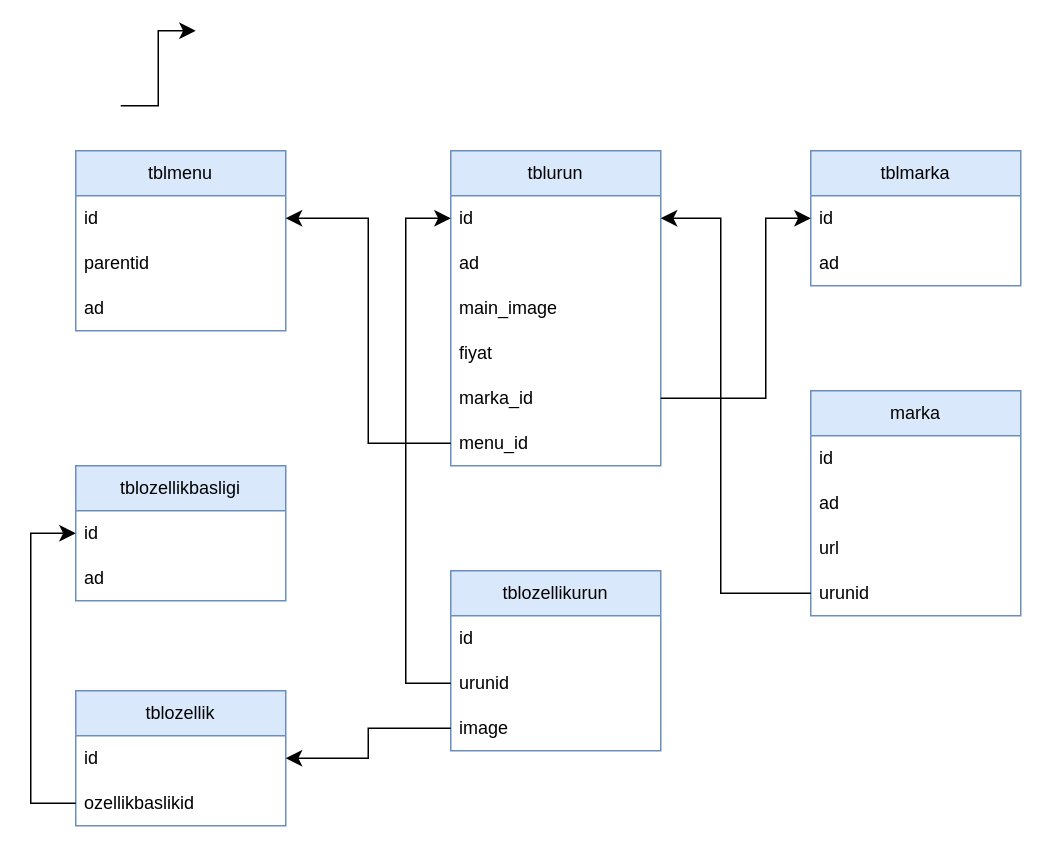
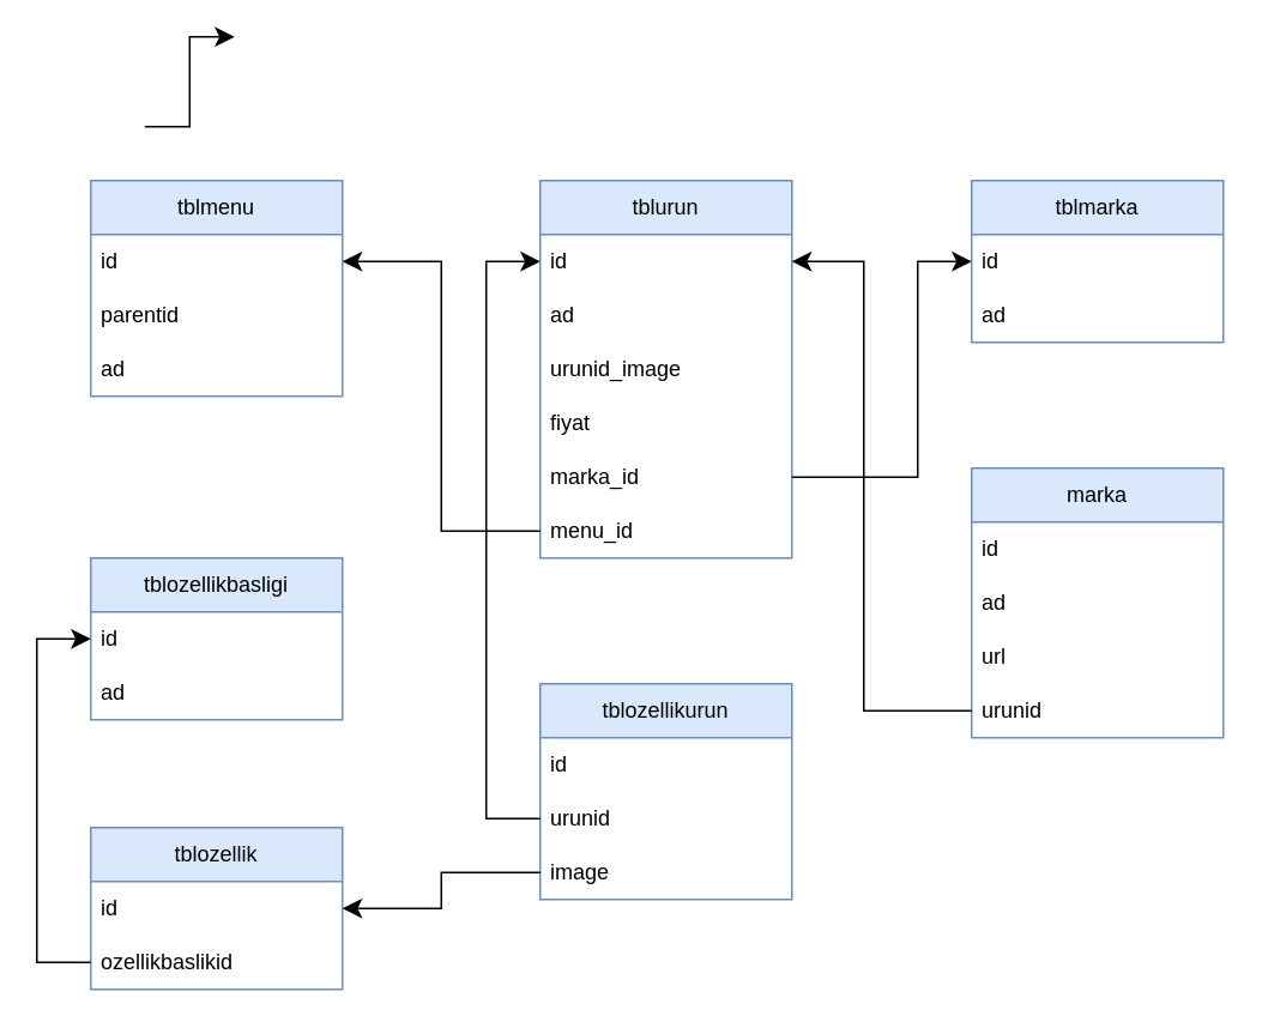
  <mxCell id="0" />
  <mxCell id="1" parent="0" />
  <mxCell id="2" value="tblmenu" style="swimlane;fontStyle=0;childLayout=stackLayout;horizontal=1;startSize=30;horizontalStack=0;resizeParent=1;resizeParentMax=0;resizeLast=0;collapsible=1;marginBottom=0;whiteSpace=wrap;html=1;swimlaneFillColor=none;fillColor=#dae8fc;strokeColor=#6c8ebf;" vertex="1" parent="1"><mxGeometry x="50" y="100" width="140" height="120" as="geometry" /></mxCell>
  <mxCell id="3" value="id" style="text;strokeColor=none;fillColor=none;align=left;verticalAlign=middle;spacingLeft=4;spacingRight=4;overflow=hidden;points=[[0,0.5],[1,0.5]];portConstraint=eastwest;rotatable=0;whiteSpace=wrap;html=1;" vertex="1" parent="2"><mxGeometry y="30" width="140" height="30" as="geometry" /></mxCell>
  <mxCell id="4" value="parentid" style="text;strokeColor=none;fillColor=none;align=left;verticalAlign=middle;spacingLeft=4;spacingRight=4;overflow=hidden;points=[[0,0.5],[1,0.5]];portConstraint=eastwest;rotatable=0;whiteSpace=wrap;html=1;" vertex="1" parent="2"><mxGeometry y="60" width="140" height="30" as="geometry" /></mxCell>
  <mxCell id="5" value="ad" style="text;strokeColor=none;fillColor=none;align=left;verticalAlign=middle;spacingLeft=4;spacingRight=4;overflow=hidden;points=[[0,0.5],[1,0.5]];portConstraint=eastwest;rotatable=0;whiteSpace=wrap;html=1;" vertex="1" parent="2"><mxGeometry y="90" width="140" height="30" as="geometry" /></mxCell>
  <mxCell id="6" value="" style="edgeStyle=elbowEdgeStyle;elbow=horizontal;endArrow=classic;html=1;curved=0;rounded=0;endSize=8;startSize=8;fontSize=12;" edge="1" parent="1"><mxGeometry width="50" height="50" relative="1" as="geometry"><mxPoint x="80" as="sourcePoint" y="70" /><mxPoint x="130" y="20" as="targetPoint" /></mxGeometry></mxCell>
  <mxCell id="7" value="tblurun" style="swimlane;fontStyle=0;childLayout=stackLayout;horizontal=1;startSize=30;horizontalStack=0;resizeParent=1;resizeParentMax=0;resizeLast=0;collapsible=1;marginBottom=0;whiteSpace=wrap;html=1;fillColor=#dae8fc;strokeColor=#6c8ebf;" vertex="1" parent="1"><mxGeometry x="300" y="100" width="140" height="210" as="geometry" /></mxCell>
  <mxCell id="8" value="id" style="text;strokeColor=none;fillColor=none;align=left;verticalAlign=middle;spacingLeft=4;spacingRight=4;overflow=hidden;points=[[0,0.5],[1,0.5]];portConstraint=eastwest;rotatable=0;whiteSpace=wrap;html=1;" vertex="1" parent="7"><mxGeometry y="30" width="140" height="30" as="geometry" /></mxCell>
  <mxCell id="9" value="ad" style="text;strokeColor=none;fillColor=none;align=left;verticalAlign=middle;spacingLeft=4;spacingRight=4;overflow=hidden;points=[[0,0.5],[1,0.5]];portConstraint=eastwest;rotatable=0;whiteSpace=wrap;html=1;" vertex="1" parent="7"><mxGeometry y="60" width="140" height="30" as="geometry" /></mxCell>
- <mxCell id="10" value="main_image" style="text;strokeColor=none;fillColor=none;align=left;verticalAlign=middle;spacingLeft=4;spacingRight=4;overflow=hidden;points=[[0,0.5],[1,0.5]];portConstraint=eastwest;rotatable=0;whiteSpace=wrap;html=1;" vertex="1" parent="7"><mxGeometry y="90" width="140" height="30" as="geometry" /></mxCell>
+ <mxCell id="10" value="urunid_image" style="text;strokeColor=none;fillColor=none;align=left;verticalAlign=middle;spacingLeft=4;spacingRight=4;overflow=hidden;points=[[0,0.5],[1,0.5]];portConstraint=eastwest;rotatable=0;whiteSpace=wrap;html=1;" vertex="1" parent="7"><mxGeometry y="90" width="140" height="30" as="geometry" /></mxCell>
  <mxCell id="11" value="fiyat" style="text;strokeColor=none;fillColor=none;align=left;verticalAlign=middle;spacingLeft=4;spacingRight=4;overflow=hidden;points=[[0,0.5],[1,0.5]];portConstraint=eastwest;rotatable=0;whiteSpace=wrap;html=1;" vertex="1" parent="7"><mxGeometry y="120" width="140" height="30" as="geometry" /></mxCell>
  <mxCell id="12" value="marka_id" style="text;strokeColor=none;fillColor=none;align=left;verticalAlign=middle;spacingLeft=4;spacingRight=4;overflow=hidden;points=[[0,0.5],[1,0.5]];portConstraint=eastwest;rotatable=0;whiteSpace=wrap;html=1;" vertex="1" parent="7"><mxGeometry y="150" width="140" height="30" as="geometry" /></mxCell>
  <mxCell id="13" value="menu_id" style="text;strokeColor=none;fillColor=none;align=left;verticalAlign=middle;spacingLeft=4;spacingRight=4;overflow=hidden;points=[[0,0.5],[1,0.5]];portConstraint=eastwest;rotatable=0;whiteSpace=wrap;html=1;" vertex="1" parent="7"><mxGeometry y="180" width="140" height="30" as="geometry" /></mxCell>
  <mxCell id="14" value="tblozellikbasligi" style="swimlane;fontStyle=0;childLayout=stackLayout;horizontal=1;startSize=30;horizontalStack=0;resizeParent=1;resizeParentMax=0;resizeLast=0;collapsible=1;marginBottom=0;whiteSpace=wrap;html=1;fillColor=#dae8fc;strokeColor=#6c8ebf;" vertex="1" parent="1"><mxGeometry x="50" y="310" width="140" height="90" as="geometry" /></mxCell>
  <mxCell id="15" value="id" style="text;strokeColor=none;fillColor=none;align=left;verticalAlign=middle;spacingLeft=4;spacingRight=4;overflow=hidden;points=[[0,0.5],[1,0.5]];portConstraint=eastwest;rotatable=0;whiteSpace=wrap;html=1;" vertex="1" parent="14"><mxGeometry y="30" width="140" height="30" as="geometry" /></mxCell>
  <mxCell id="16" value="ad" style="text;strokeColor=none;fillColor=none;align=left;verticalAlign=middle;spacingLeft=4;spacingRight=4;overflow=hidden;points=[[0,0.5],[1,0.5]];portConstraint=eastwest;rotatable=0;whiteSpace=wrap;html=1;" vertex="1" parent="14"><mxGeometry y="60" width="140" height="30" as="geometry" /></mxCell>
  <mxCell id="17" value="tblozellik" style="swimlane;fontStyle=0;childLayout=stackLayout;horizontal=1;startSize=30;horizontalStack=0;resizeParent=1;resizeParentMax=0;resizeLast=0;collapsible=1;marginBottom=0;whiteSpace=wrap;html=1;fillColor=#dae8fc;strokeColor=#6c8ebf;" vertex="1" parent="1"><mxGeometry x="50" y="460" width="140" height="90" as="geometry" /></mxCell>
  <mxCell id="18" value="id" style="text;strokeColor=none;fillColor=none;align=left;verticalAlign=middle;spacingLeft=4;spacingRight=4;overflow=hidden;points=[[0,0.5],[1,0.5]];portConstraint=eastwest;rotatable=0;whiteSpace=wrap;html=1;" vertex="1" parent="17"><mxGeometry y="30" width="140" height="30" as="geometry" /></mxCell>
  <mxCell id="19" value="ozellikbaslikid" style="text;strokeColor=none;fillColor=none;align=left;verticalAlign=middle;spacingLeft=4;spacingRight=4;overflow=hidden;points=[[0,0.5],[1,0.5]];portConstraint=eastwest;rotatable=0;whiteSpace=wrap;html=1;" vertex="1" parent="17"><mxGeometry y="60" width="140" height="30" as="geometry" /></mxCell>
  <mxCell id="20" value="tblozellikurun" style="swimlane;fontStyle=0;childLayout=stackLayout;horizontal=1;startSize=30;horizontalStack=0;resizeParent=1;resizeParentMax=0;resizeLast=0;collapsible=1;marginBottom=0;whiteSpace=wrap;html=1;fillColor=#dae8fc;strokeColor=#6c8ebf;" vertex="1" parent="1"><mxGeometry x="300" y="380" width="140" height="120" as="geometry" /></mxCell>
  <mxCell id="21" value="id" style="text;strokeColor=none;fillColor=none;align=left;verticalAlign=middle;spacingLeft=4;spacingRight=4;overflow=hidden;points=[[0,0.5],[1,0.5]];portConstraint=eastwest;rotatable=0;whiteSpace=wrap;html=1;" vertex="1" parent="20"><mxGeometry y="30" width="140" height="30" as="geometry" /></mxCell>
  <mxCell id="22" value="urunid" style="text;strokeColor=none;fillColor=none;align=left;verticalAlign=middle;spacingLeft=4;spacingRight=4;overflow=hidden;points=[[0,0.5],[1,0.5]];portConstraint=eastwest;rotatable=0;whiteSpace=wrap;html=1;" vertex="1" parent="20"><mxGeometry y="60" width="140" height="30" as="geometry" /></mxCell>
  <mxCell id="23" value="image" style="text;strokeColor=none;fillColor=none;align=left;verticalAlign=middle;spacingLeft=4;spacingRight=4;overflow=hidden;points=[[0,0.5],[1,0.5]];portConstraint=eastwest;rotatable=0;whiteSpace=wrap;html=1;" vertex="1" parent="20"><mxGeometry y="90" width="140" height="30" as="geometry" /></mxCell>
  <mxCell id="24" value="tblmarka" style="swimlane;fontStyle=0;childLayout=stackLayout;horizontal=1;startSize=30;horizontalStack=0;resizeParent=1;resizeParentMax=0;resizeLast=0;collapsible=1;marginBottom=0;whiteSpace=wrap;html=1;fillColor=#dae8fc;strokeColor=#6c8ebf;" vertex="1" parent="1"><mxGeometry x="540" y="100" width="140" height="90" as="geometry" /></mxCell>
  <mxCell id="25" value="id" style="text;strokeColor=none;fillColor=none;align=left;verticalAlign=middle;spacingLeft=4;spacingRight=4;overflow=hidden;points=[[0,0.5],[1,0.5]];portConstraint=eastwest;rotatable=0;whiteSpace=wrap;html=1;" vertex="1" parent="24"><mxGeometry y="30" width="140" height="30" as="geometry" /></mxCell>
  <mxCell id="26" value="ad" style="text;strokeColor=none;fillColor=none;align=left;verticalAlign=middle;spacingLeft=4;spacingRight=4;overflow=hidden;points=[[0,0.5],[1,0.5]];portConstraint=eastwest;rotatable=0;whiteSpace=wrap;html=1;" vertex="1" parent="24"><mxGeometry y="60" width="140" height="30" as="geometry" /></mxCell>
  <mxCell id="27" value="marka" style="swimlane;fontStyle=0;childLayout=stackLayout;horizontal=1;startSize=30;horizontalStack=0;resizeParent=1;resizeParentMax=0;resizeLast=0;collapsible=1;marginBottom=0;whiteSpace=wrap;html=1;fillColor=#dae8fc;strokeColor=#6c8ebf;" vertex="1" parent="1"><mxGeometry x="540" y="260" width="140" height="150" as="geometry" /></mxCell>
  <mxCell id="28" value="id" style="text;strokeColor=none;fillColor=none;align=left;verticalAlign=middle;spacingLeft=4;spacingRight=4;overflow=hidden;points=[[0,0.5],[1,0.5]];portConstraint=eastwest;rotatable=0;whiteSpace=wrap;html=1;" vertex="1" parent="27"><mxGeometry y="30" width="140" height="30" as="geometry" /></mxCell>
  <mxCell id="29" value="ad" style="text;strokeColor=none;fillColor=none;align=left;verticalAlign=middle;spacingLeft=4;spacingRight=4;overflow=hidden;points=[[0,0.5],[1,0.5]];portConstraint=eastwest;rotatable=0;whiteSpace=wrap;html=1;" vertex="1" parent="27"><mxGeometry y="60" width="140" height="30" as="geometry" /></mxCell>
  <mxCell id="30" value="url" style="text;strokeColor=none;fillColor=none;align=left;verticalAlign=middle;spacingLeft=4;spacingRight=4;overflow=hidden;points=[[0,0.5],[1,0.5]];portConstraint=eastwest;rotatable=0;whiteSpace=wrap;html=1;" vertex="1" parent="27"><mxGeometry y="90" width="140" height="30" as="geometry" /></mxCell>
  <mxCell id="31" value="urunid" style="text;strokeColor=none;fillColor=none;align=left;verticalAlign=middle;spacingLeft=4;spacingRight=4;overflow=hidden;points=[[0,0.5],[1,0.5]];portConstraint=eastwest;rotatable=0;whiteSpace=wrap;html=1;" vertex="1" parent="27"><mxGeometry y="120" width="140" height="30" as="geometry" /></mxCell>
  <mxCell id="32" value="" style="edgeStyle=elbowEdgeStyle;elbow=horizontal;endArrow=classic;html=1;curved=0;rounded=0;endSize=8;startSize=8;fontSize=12;exitX=0;exitY=0.5;exitDx=0;exitDy=0;entryX=1;entryY=0.5;entryDx=0;entryDy=0;" edge="1" parent="1" source="13" target="3"><mxGeometry width="50" height="50" relative="1" as="geometry"><mxPoint x="230" y="100" as="sourcePoint" /><mxPoint x="280" y="50" as="targetPoint" /></mxGeometry></mxCell>
  <mxCell id="33" value="" style="edgeStyle=elbowEdgeStyle;elbow=horizontal;endArrow=classic;html=1;curved=0;rounded=0;endSize=8;startSize=8;fontSize=12;exitX=0;exitY=0.5;exitDx=0;exitDy=0;entryX=0;entryY=0.5;entryDx=0;entryDy=0;" edge="1" parent="1" source="22" target="8"><mxGeometry width="50" height="50" relative="1" as="geometry"><mxPoint x="230" as="sourcePoint" y="70" /><mxPoint x="280" y="20" as="targetPoint" /><Array as="points"><mxPoint x="270" y="300" /></Array></mxGeometry></mxCell>
  <mxCell id="34" value="" style="edgeStyle=elbowEdgeStyle;elbow=horizontal;endArrow=classic;html=1;curved=0;rounded=0;endSize=8;startSize=8;fontSize=12;entryX=0;entryY=0.5;entryDx=0;entryDy=0;exitX=0;exitY=0.5;exitDx=0;exitDy=0;" edge="1" parent="1" source="19" target="15"><mxGeometry width="50" height="50" relative="1" as="geometry"><mxPoint x="-50" y="410" as="sourcePoint" /><mxPoint x="0" y="360" as="targetPoint" /><Array as="points"><mxPoint x="20" y="445" /></Array></mxGeometry></mxCell>
  <mxCell id="35" value="" style="edgeStyle=elbowEdgeStyle;elbow=horizontal;endArrow=classic;html=1;curved=0;rounded=0;endSize=8;startSize=8;fontSize=12;exitX=0;exitY=0.5;exitDx=0;exitDy=0;entryX=1;entryY=0.5;entryDx=0;entryDy=0;" edge="1" parent="1" source="23" target="18"><mxGeometry width="50" height="50" relative="1" as="geometry"><mxPoint x="220" y="90" as="sourcePoint" /><mxPoint x="270" y="40" as="targetPoint" /></mxGeometry></mxCell>
  <mxCell id="36" value="" style="edgeStyle=elbowEdgeStyle;elbow=horizontal;endArrow=classic;html=1;curved=0;rounded=0;endSize=8;startSize=8;fontSize=12;entryX=0;entryY=0.5;entryDx=0;entryDy=0;exitX=1;exitY=0.5;exitDx=0;exitDy=0;" edge="1" parent="1" source="12" target="25"><mxGeometry width="50" height="50" relative="1" as="geometry"><mxPoint x="470" y="210" as="sourcePoint" /><mxPoint x="520" y="160" as="targetPoint" /><Array as="points"><mxPoint x="510" y="210" /></Array></mxGeometry></mxCell>
  <mxCell id="37" value="" style="edgeStyle=elbowEdgeStyle;elbow=horizontal;endArrow=classic;html=1;curved=0;rounded=0;endSize=8;startSize=8;fontSize=12;exitX=0;exitY=0.5;exitDx=0;exitDy=0;entryX=1;entryY=0.5;entryDx=0;entryDy=0;" edge="1" parent="1" source="31" target="8"><mxGeometry width="50" height="50" relative="1" as="geometry"><mxPoint x="470" as="sourcePoint" y="70" /><mxPoint x="520" y="20" as="targetPoint" /><Array as="points"><mxPoint x="480" y="270" /></Array></mxGeometry></mxCell>
